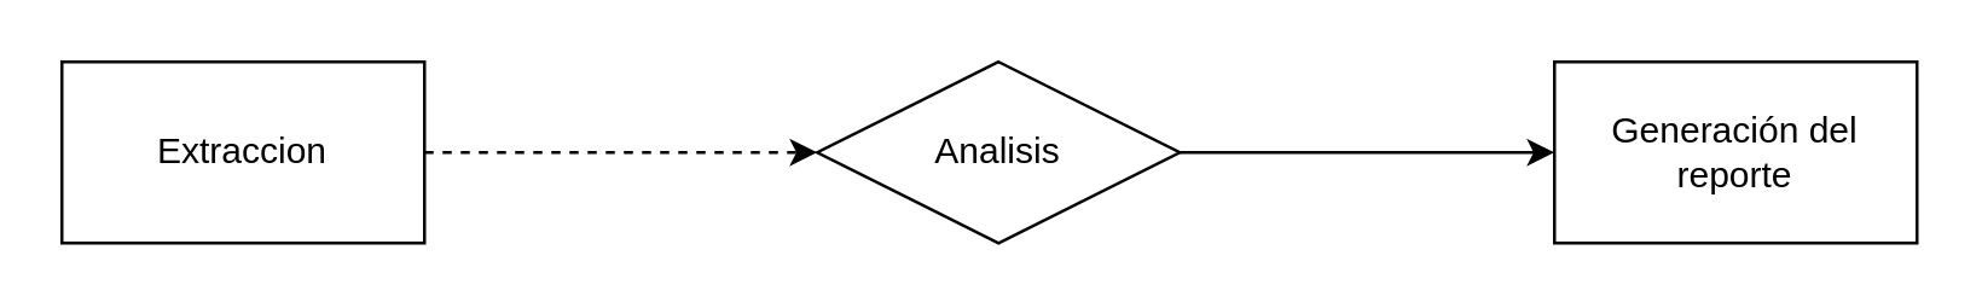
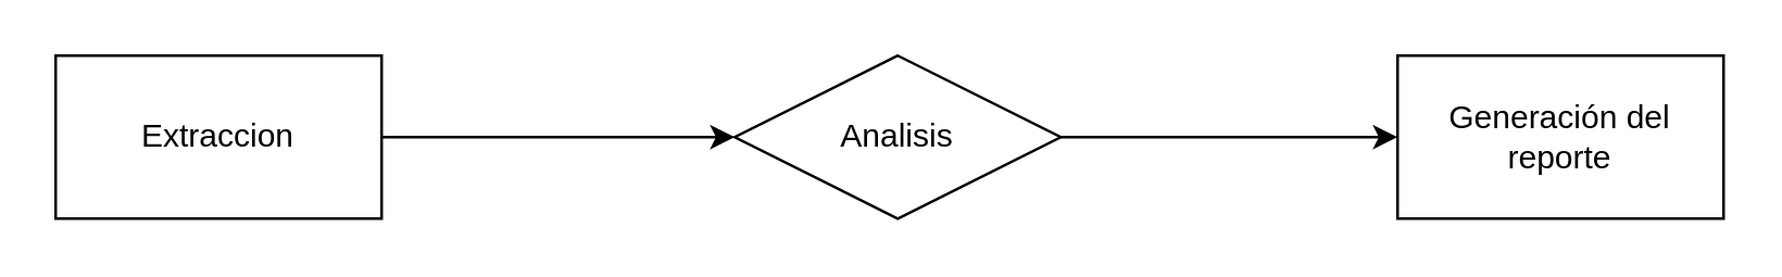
  <mxCell id="0" />
  <mxCell id="1" parent="0" />
- <mxCell id="2" style="edgeStyle=orthogonalEdgeStyle;rounded=0;orthogonalLoop=1;jettySize=auto;html=1;dashed=1;" edge="1" parent="1" source="3" target="5"><mxGeometry relative="1" as="geometry" /></mxCell>
+ <mxCell id="2" style="edgeStyle=orthogonalEdgeStyle;rounded=0;orthogonalLoop=1;jettySize=auto;html=1;" edge="1" parent="1" source="3" target="5"><mxGeometry relative="1" as="geometry" /></mxCell>
  <mxCell id="3" value="Extraccion" style="rounded=0;whiteSpace=wrap;html=1;" vertex="1" parent="1"><mxGeometry x="20" y="20" width="120" height="60" as="geometry" /></mxCell>
  <mxCell id="4" style="edgeStyle=orthogonalEdgeStyle;rounded=0;orthogonalLoop=1;jettySize=auto;html=1;" edge="1" parent="1" source="5" target="6"><mxGeometry relative="1" as="geometry" /></mxCell>
  <mxCell id="5" value="Analisis" style="rhombus;whiteSpace=wrap;html=1;" vertex="1" parent="1"><mxGeometry x="270" y="20" width="120" height="60" as="geometry" /></mxCell>
  <mxCell id="6" value="Generación del reporte" style="rounded=0;whiteSpace=wrap;html=1;" vertex="1" parent="1"><mxGeometry x="514" y="20" width="120" height="60" as="geometry" /></mxCell>
